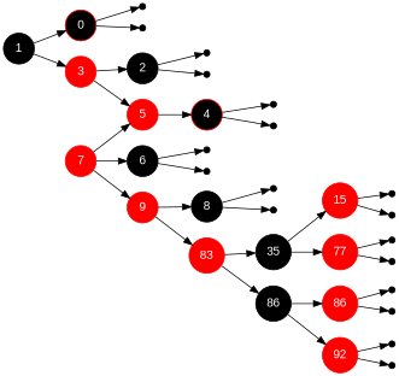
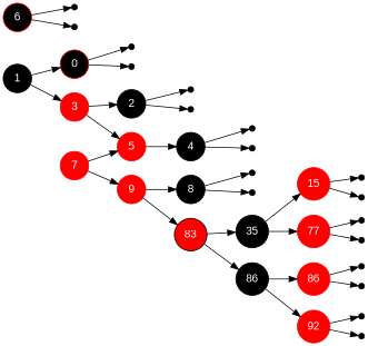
  digraph {
    rankdir=LR
    node [fontname=Arial shape=point]
    n1 [color=black fillcolor=black fontcolor=white label=1 shape=circle style=filled]
    n2 [color=red fillcolor=black fontcolor=white label=0 shape=circle style=filled]
    n3 [color=red fillcolor=red fontcolor=white label=3 shape=circle style=filled]
    null0xaaaaaaac12c0L [width=0.1]
    null0xaaaaaaac12c0R [width=0.1]
    n6 [color=black fillcolor=black fontcolor=white label=2 shape=circle style=filled]
    n7 [color=red fillcolor=red fontcolor=white label=5 shape=circle style=filled]
    null0xaaaaaaac1520L [width=0.1]
    null0xaaaaaaac1520R [width=0.1]
-   n10 [color=red fillcolor=black fontcolor=white label=4 shape=circle style=filled]
+   n10 [color=black fillcolor=black fontcolor=white label=4 shape=circle style=filled]
    null0xaaaaaaac1990L [width=0.1]
    null0xaaaaaaac1990R [width=0.1]
    n13 [color=red fillcolor=red fontcolor=white label=7 shape=circle style=filled]
-   n14 [color=black fillcolor=black fontcolor=white label=6 shape=circle style=filled]
+   n14 [color=red fillcolor=black fontcolor=white label=6 shape=circle style=filled]
    n15 [color=red fillcolor=red fontcolor=white label=9 shape=circle style=filled]
    null0xaaaaaaac19f0L [width=0.1]
    null0xaaaaaaac19f0R [width=0.1]
    n18 [color=black fillcolor=black fontcolor=white label=8 shape=circle style=filled]
-   n19 [color=red fillcolor=red fontcolor=white label=83 shape=circle style=filled]
+   n19 [color=black fillcolor=red fontcolor=white label=83 shape=circle style=filled]
    null0xaaaaaaac1a50L [width=0.1]
    null0xaaaaaaac1a50R [width=0.1]
    n22 [color=black fillcolor=black fontcolor=white label=35 shape=circle style=filled]
    n23 [color=black fillcolor=black fontcolor=white label=86 shape=circle style=filled]
    n24 [color=red fillcolor=red fontcolor=white label=15 shape=circle style=filled]
    n25 [color=red fillcolor=red fontcolor=white label=77 shape=circle style=filled]
    n26 [color=red fillcolor=red fontcolor=white label=86 shape=circle style=filled]
    n27 [color=red fillcolor=red fontcolor=white label=92 shape=circle style=filled]
    null0xaaaaaaac1b40L [width=0.1]
    null0xaaaaaaac1b40R [width=0.1]
    null0xaaaaaaac1b10L [width=0.1]
    null0xaaaaaaac1b10R [width=0.1]
    null0xaaaaaaac1ae0L [width=0.1]
    null0xaaaaaaac1ae0R [width=0.1]
    null0xaaaaaaac1c00L [width=0.1]
    null0xaaaaaaac1c00R [width=0.1]
    n1 -> n2
    n1 -> n3
    n2 -> null0xaaaaaaac12c0L
    n2 -> null0xaaaaaaac12c0R
    n3 -> n6
    n3 -> n7
    n6 -> null0xaaaaaaac1520L
    n6 -> null0xaaaaaaac1520R
    n7 -> n10
    n10 -> null0xaaaaaaac1990L
    n10 -> null0xaaaaaaac1990R
    n13 -> n7
-   n13 -> n14
    n13 -> n15
    n14 -> null0xaaaaaaac19f0L
    n14 -> null0xaaaaaaac19f0R
    n15 -> n18
    n15 -> n19
    n18 -> null0xaaaaaaac1a50L
    n18 -> null0xaaaaaaac1a50R
    n19 -> n22
    n19 -> n23
    n22 -> n24
    n22 -> n25
    n23 -> n26
    n23 -> n27
    n24 -> null0xaaaaaaac1b40L
    n24 -> null0xaaaaaaac1b40R
    n25 -> null0xaaaaaaac1b10L
    n25 -> null0xaaaaaaac1b10R
    n26 -> null0xaaaaaaac1ae0L
    n26 -> null0xaaaaaaac1ae0R
    n27 -> null0xaaaaaaac1c00L
    n27 -> null0xaaaaaaac1c00R
  }
